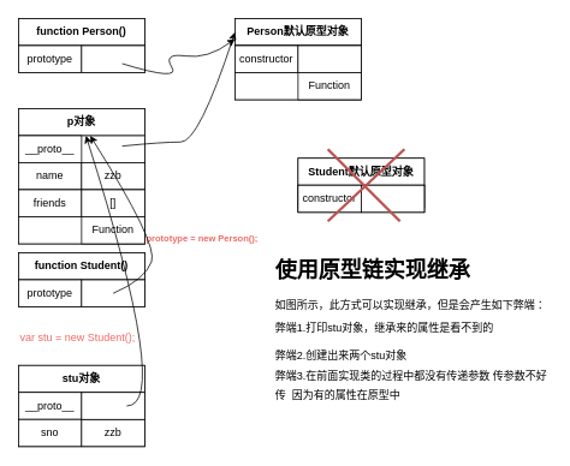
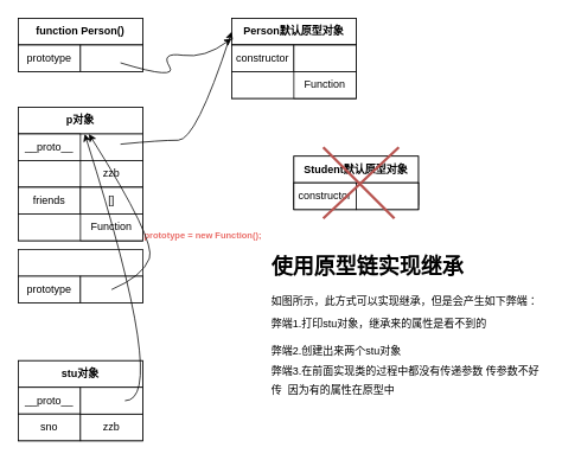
  <mxCell id="0" />
  <mxCell id="1" parent="0" />
  <mxCell id="2" value="" style="rounded=0;whiteSpace=wrap;html=1;fillColor=none;gradientColor=none;align=left;" parent="1" vertex="1"><mxGeometry x="20" y="20" width="140" height="60" as="geometry" /></mxCell>
  <mxCell id="3" value="&lt;b&gt;function Person()&lt;/b&gt;" style="rounded=0;whiteSpace=wrap;html=1;align=center;" parent="1" vertex="1"><mxGeometry x="20" y="20" width="140" height="30" as="geometry" /></mxCell>
  <mxCell id="4" value="" style="rounded=0;whiteSpace=wrap;html=1;align=center;" parent="1" vertex="1"><mxGeometry x="20" y="50" width="140" height="30" as="geometry" /></mxCell>
  <mxCell id="5" value="prototype" style="rounded=0;whiteSpace=wrap;html=1;" parent="1" vertex="1"><mxGeometry x="20" y="50" width="70" height="30" as="geometry" /></mxCell>
  <mxCell id="6" value="" style="rounded=0;whiteSpace=wrap;html=1;" parent="1" vertex="1"><mxGeometry x="90" y="50" width="70" height="30" as="geometry" /></mxCell>
  <mxCell id="7" value="" style="rounded=0;whiteSpace=wrap;html=1;fillColor=none;gradientColor=none;align=left;" parent="1" vertex="1"><mxGeometry x="20" y="120" width="140" height="60" as="geometry" /></mxCell>
  <mxCell id="8" value="&lt;b&gt;p对象&lt;/b&gt;" style="rounded=0;whiteSpace=wrap;html=1;align=center;" parent="1" vertex="1"><mxGeometry x="20" y="120" width="140" height="30" as="geometry" /></mxCell>
  <mxCell id="9" value="" style="rounded=0;whiteSpace=wrap;html=1;align=center;" parent="1" vertex="1"><mxGeometry x="20" y="150" width="140" height="120" as="geometry" /></mxCell>
  <mxCell id="10" value="__proto__" style="rounded=0;whiteSpace=wrap;html=1;" parent="1" vertex="1"><mxGeometry x="20" y="150" width="70" height="30" as="geometry" /></mxCell>
  <mxCell id="11" value="" style="rounded=0;whiteSpace=wrap;html=1;align=center;" parent="1" vertex="1"><mxGeometry x="20" y="180" width="140" height="30" as="geometry" /></mxCell>
- <mxCell id="12" value="name" style="rounded=0;whiteSpace=wrap;html=1;" parent="1" vertex="1"><mxGeometry x="20" y="180" width="70" height="30" as="geometry" /></mxCell>
  <mxCell id="13" value="zzb" style="rounded=0;whiteSpace=wrap;html=1;" parent="1" vertex="1"><mxGeometry x="90" y="180" width="70" height="30" as="geometry" /></mxCell>
  <mxCell id="14" value="" style="rounded=0;whiteSpace=wrap;html=1;align=center;" parent="1" vertex="1"><mxGeometry x="20" y="210" width="140" height="30" as="geometry" /></mxCell>
  <mxCell id="15" value="friends" style="rounded=0;whiteSpace=wrap;html=1;" parent="1" vertex="1"><mxGeometry x="20" y="210" width="70" height="30" as="geometry" /></mxCell>
  <mxCell id="16" value="" style="rounded=0;whiteSpace=wrap;html=1;fillColor=none;gradientColor=none;align=left;" parent="1" vertex="1"><mxGeometry x="20" y="280" width="140" height="60" as="geometry" /></mxCell>
- <mxCell id="17" value="&lt;b&gt;function Student()&lt;/b&gt;" style="rounded=0;whiteSpace=wrap;html=1;align=center;" parent="1" vertex="1"><mxGeometry x="20" y="280" width="140" height="30" as="geometry" /></mxCell>
  <mxCell id="18" value="" style="rounded=0;whiteSpace=wrap;html=1;align=center;" parent="1" vertex="1"><mxGeometry x="20" y="310" width="140" height="30" as="geometry" /></mxCell>
  <mxCell id="19" value="prototype" style="rounded=0;whiteSpace=wrap;html=1;" parent="1" vertex="1"><mxGeometry x="20" y="310" width="70" height="30" as="geometry" /></mxCell>
  <mxCell id="20" value="" style="rounded=0;whiteSpace=wrap;html=1;" parent="1" vertex="1"><mxGeometry x="90" y="310" width="70" height="30" as="geometry" /></mxCell>
  <mxCell id="21" value="" style="rounded=0;whiteSpace=wrap;html=1;fillColor=none;gradientColor=none;align=left;" parent="1" vertex="1"><mxGeometry x="20" y="405" width="140" height="60" as="geometry" /></mxCell>
  <mxCell id="22" value="&lt;b&gt;stu对象&lt;/b&gt;" style="rounded=0;whiteSpace=wrap;html=1;align=center;" parent="1" vertex="1"><mxGeometry x="20" y="405" width="140" height="30" as="geometry" /></mxCell>
  <mxCell id="23" value="" style="rounded=0;whiteSpace=wrap;html=1;align=center;" parent="1" vertex="1"><mxGeometry x="20" y="435" width="140" height="60" as="geometry" /></mxCell>
  <mxCell id="24" value="__proto__" style="rounded=0;whiteSpace=wrap;html=1;" parent="1" vertex="1"><mxGeometry x="20" y="435" width="70" height="30" as="geometry" /></mxCell>
  <mxCell id="25" value="" style="rounded=0;whiteSpace=wrap;html=1;align=center;" parent="1" vertex="1"><mxGeometry x="20" y="465" width="140" height="30" as="geometry" /></mxCell>
  <mxCell id="26" value="sno" style="rounded=0;whiteSpace=wrap;html=1;" parent="1" vertex="1"><mxGeometry x="20" y="465" width="70" height="30" as="geometry" /></mxCell>
  <mxCell id="27" value="zzb" style="rounded=0;whiteSpace=wrap;html=1;" parent="1" vertex="1"><mxGeometry x="90" y="465" width="70" height="30" as="geometry" /></mxCell>
  <mxCell id="28" value="" style="rounded=0;whiteSpace=wrap;html=1;" parent="1" vertex="1"><mxGeometry x="90" y="435" width="70" height="30" as="geometry" /></mxCell>
  <mxCell id="29" style="edgeStyle=orthogonalEdgeStyle;rounded=0;orthogonalLoop=1;jettySize=auto;html=1;exitX=0.5;exitY=1;exitDx=0;exitDy=0;" parent="1" source="23" target="23" edge="1"><mxGeometry relative="1" as="geometry" /></mxCell>
  <mxCell id="30" value="" style="rounded=0;whiteSpace=wrap;html=1;fillColor=none;gradientColor=none;align=left;" parent="1" vertex="1"><mxGeometry x="260" y="20" width="140" height="60" as="geometry" /></mxCell>
  <mxCell id="31" value="&lt;b&gt;Person默认原型对象&lt;/b&gt;" style="rounded=0;whiteSpace=wrap;html=1;align=center;" parent="1" vertex="1"><mxGeometry x="260" y="20" width="140" height="30" as="geometry" /></mxCell>
  <mxCell id="32" value="" style="rounded=0;whiteSpace=wrap;html=1;align=center;" parent="1" vertex="1"><mxGeometry x="260" y="50" width="140" height="60" as="geometry" /></mxCell>
  <mxCell id="33" value="" style="rounded=0;whiteSpace=wrap;html=1;align=center;" parent="1" vertex="1"><mxGeometry x="260" y="50" width="140" height="30" as="geometry" /></mxCell>
  <mxCell id="34" value="" style="rounded=0;whiteSpace=wrap;html=1;align=center;" parent="1" vertex="1"><mxGeometry x="260" y="80" width="140" height="30" as="geometry" /></mxCell>
  <mxCell id="35" value="constructor" style="rounded=0;whiteSpace=wrap;html=1;" parent="1" vertex="1"><mxGeometry x="260" y="50" width="70" height="30" as="geometry" /></mxCell>
  <mxCell id="36" value="" style="rounded=0;whiteSpace=wrap;html=1;" parent="1" vertex="1"><mxGeometry x="330" y="50" width="70" height="30" as="geometry" /></mxCell>
  <mxCell id="37" value="Function" style="rounded=0;whiteSpace=wrap;html=1;" parent="1" vertex="1"><mxGeometry x="330" y="80" width="70" height="30" as="geometry" /></mxCell>
  <mxCell id="38" value="" style="rounded=0;whiteSpace=wrap;html=1;fillColor=none;gradientColor=none;align=left;" parent="1" vertex="1"><mxGeometry x="330" y="175" width="140" height="60" as="geometry" /></mxCell>
  <mxCell id="39" value="&lt;b&gt;Student默认原型对象&lt;/b&gt;" style="rounded=0;whiteSpace=wrap;html=1;align=center;" parent="1" vertex="1"><mxGeometry x="330" y="175" width="140" height="30" as="geometry" /></mxCell>
  <mxCell id="40" value="" style="rounded=0;whiteSpace=wrap;html=1;align=center;" parent="1" vertex="1"><mxGeometry x="330" y="205" width="140" height="25" as="geometry" /></mxCell>
  <mxCell id="41" value="" style="rounded=0;whiteSpace=wrap;html=1;align=center;" parent="1" vertex="1"><mxGeometry x="330" y="205" width="140" height="30" as="geometry" /></mxCell>
  <mxCell id="42" value="constructor" style="rounded=0;whiteSpace=wrap;html=1;" parent="1" vertex="1"><mxGeometry x="330" y="205" width="70" height="30" as="geometry" /></mxCell>
  <mxCell id="43" value="" style="rounded=0;whiteSpace=wrap;html=1;" parent="1" vertex="1"><mxGeometry x="400" y="205" width="70" height="30" as="geometry" /></mxCell>
  <mxCell id="44" value="" style="curved=1;endArrow=classic;html=1;entryX=0;entryY=0.75;entryDx=0;entryDy=0;" parent="1" target="31" edge="1"><mxGeometry width="50" height="50" relative="1" as="geometry"><mxPoint x="135" y="70" as="sourcePoint" /><mxPoint x="185" y="20" as="targetPoint" /><Array as="points"><mxPoint x="200" y="90" /><mxPoint x="180" y="58" /><mxPoint x="230" y="65" /></Array></mxGeometry></mxCell>
  <mxCell id="45" value="" style="curved=1;endArrow=classic;html=1;entryX=0;entryY=0.25;entryDx=0;entryDy=0;" parent="1" target="30" edge="1"><mxGeometry width="50" height="50" relative="1" as="geometry"><mxPoint x="135" y="161.5" as="sourcePoint" /><mxPoint x="260" y="149" as="targetPoint" /><Array as="points"><mxPoint x="180" y="157" /><mxPoint x="220" y="157" /></Array></mxGeometry></mxCell>
- <mxCell id="46" value="&lt;font style=&quot;font-size: 10px&quot; color=&quot;#ea6b66&quot;&gt;&lt;b&gt;Student.prototype = new Person();&lt;/b&gt;&lt;/font&gt;" style="text;html=1;" parent="1" vertex="1"><mxGeometry x="120" y="250" width="210" height="30" as="geometry" /></mxCell>
- <mxCell id="47" value="&lt;font color=&quot;#ea6b66&quot;&gt;var stu = new Student();&lt;/font&gt;" style="text;html=1;" parent="1" vertex="1"><mxGeometry x="20" y="360" width="150" height="30" as="geometry" /></mxCell>
+ <mxCell id="46" value="&lt;font style=&quot;font-size: 10px&quot; color=&quot;#ea6b66&quot;&gt;&lt;b&gt;Student.prototype = new Function();&lt;/b&gt;&lt;/font&gt;" style="text;html=1;" parent="1" vertex="1"><mxGeometry x="120" y="250" width="210" height="30" as="geometry" /></mxCell>
  <mxCell id="48" value="" style="endArrow=none;html=1;fillColor=#f8cecc;strokeColor=#b85450;strokeWidth=3;" parent="1" edge="1"><mxGeometry width="50" height="50" relative="1" as="geometry"><mxPoint x="363" y="245" as="sourcePoint" /><mxPoint x="448" y="165" as="targetPoint" /></mxGeometry></mxCell>
  <mxCell id="49" value="" style="endArrow=none;html=1;fillColor=#f8cecc;strokeColor=#b85450;strokeWidth=3;" parent="1" edge="1"><mxGeometry width="50" height="50" relative="1" as="geometry"><mxPoint x="443" y="245" as="sourcePoint" /><mxPoint x="363" y="165" as="targetPoint" /></mxGeometry></mxCell>
  <mxCell id="50" value="&lt;h1&gt;使用原型链实现继承&lt;/h1&gt;&lt;p&gt;如图所示，此方式可以实现继承，但是会产生如下弊端：&lt;/p&gt;&lt;p&gt;&lt;span style=&quot;white-space: pre&quot;&gt;弊端1.打印stu对象，继承来的属性是看不到的&lt;/span&gt;&lt;/p&gt;&lt;div style=&quot;font-family: &amp;#34;cascadia code&amp;#34; , , &amp;#34;consolas&amp;#34; , &amp;#34;courier new&amp;#34; , monospace , &amp;#34;consolas&amp;#34; , &amp;#34;courier new&amp;#34; , monospace ; line-height: 22px ; white-space: pre&quot;&gt;&lt;font style=&quot;font-size: 12px&quot;&gt;弊端2.创建出来两个stu对象&lt;br&gt;&lt;div style=&quot;font-family: &amp;#34;cascadia code&amp;#34; , , &amp;#34;consolas&amp;#34; , &amp;#34;courier new&amp;#34; , monospace , &amp;#34;consolas&amp;#34; , &amp;#34;courier new&amp;#34; , monospace ; line-height: 22px&quot;&gt;&lt;div&gt;弊端3.在前面实现类的过程中都没有传递参数 &lt;span&gt;传参数不好&lt;/span&gt;&lt;/div&gt;&lt;div&gt;&lt;span&gt;传 &amp;nbsp;因为有的属性在原型中&lt;/span&gt;&lt;/div&gt;&lt;/div&gt;&lt;/font&gt;&lt;/div&gt;" style="text;html=1;strokeColor=none;fillColor=none;spacing=5;spacingTop=-20;whiteSpace=wrap;overflow=hidden;rounded=0;" parent="1" vertex="1"><mxGeometry x="300" y="280" width="310" height="170" as="geometry" /></mxCell>
  <mxCell id="51" value="" style="rounded=0;whiteSpace=wrap;html=1;align=center;" parent="1" vertex="1"><mxGeometry x="20" y="240" width="140" height="30" as="geometry" /></mxCell>
  <mxCell id="52" value="[]" style="rounded=0;whiteSpace=wrap;html=1;" parent="1" vertex="1"><mxGeometry x="90" y="210" width="70" height="30" as="geometry" /></mxCell>
  <mxCell id="53" value="Function" style="rounded=0;whiteSpace=wrap;html=1;" parent="1" vertex="1"><mxGeometry x="90" y="240" width="70" height="30" as="geometry" /></mxCell>
  <mxCell id="54" value="" style="curved=1;endArrow=classic;html=1;" parent="1" target="8" edge="1"><mxGeometry width="50" height="50" relative="1" as="geometry"><mxPoint x="140" y="450" as="sourcePoint" /><mxPoint x="133.68" y="242.01" as="targetPoint" /><Array as="points"><mxPoint x="190" y="450" /></Array></mxGeometry></mxCell>
  <mxCell id="55" value="" style="curved=1;endArrow=classic;html=1;" parent="1" edge="1"><mxGeometry width="50" height="50" relative="1" as="geometry"><mxPoint x="125" y="325" as="sourcePoint" /><mxPoint x="99.444" y="150" as="targetPoint" /><Array as="points"><mxPoint x="160" y="310" /><mxPoint x="175" y="270" /></Array></mxGeometry></mxCell>
